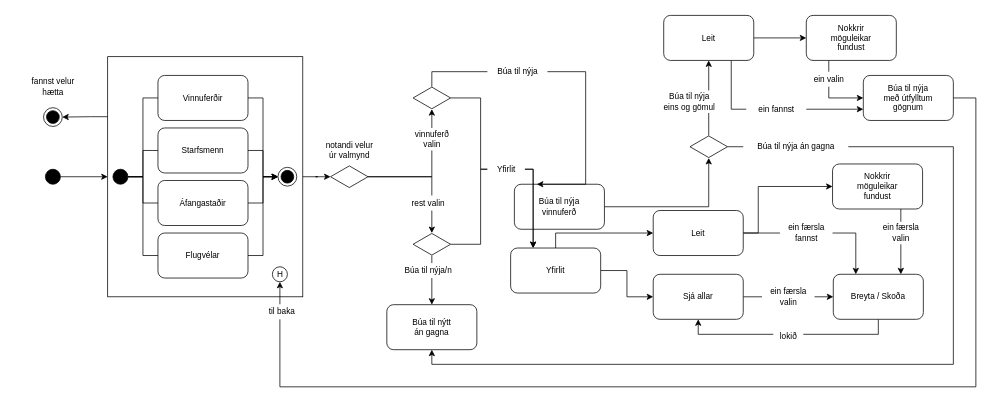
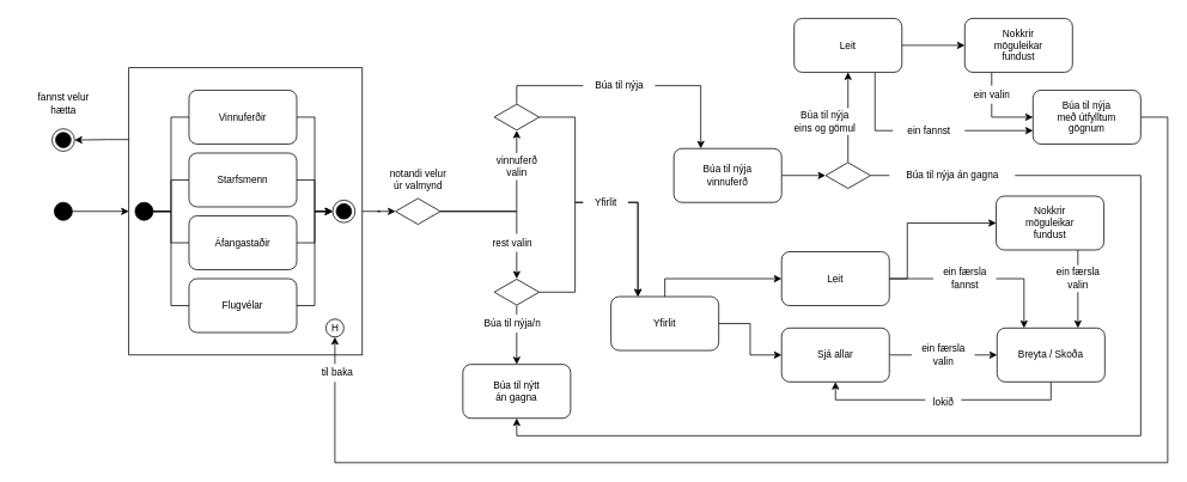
  <mxCell id="0" />
  <mxCell id="1" parent="0" />
  <mxCell id="2" style="edgeStyle=orthogonalEdgeStyle;rounded=0;orthogonalLoop=1;jettySize=auto;html=1;fontSize=11;" edge="1" parent="1" source="3" target="32"><mxGeometry relative="1" as="geometry" /></mxCell>
  <mxCell id="3" value="" style="rounded=0;whiteSpace=wrap;html=1;strokeColor=#000000;fillColor=none;fontSize=11;" vertex="1" parent="1"><mxGeometry x="143" y="75" width="260" height="320" as="geometry" /></mxCell>
  <mxCell id="4" value="" style="ellipse;html=1;shape=endState;fillColor=#000000;strokeColor=#000000;fontSize=11;aspect=fixed;" parent="1" vertex="1"><mxGeometry x="57.5" y="143" width="25" height="25" as="geometry" /></mxCell>
  <mxCell id="5" style="edgeStyle=orthogonalEdgeStyle;rounded=0;orthogonalLoop=1;jettySize=auto;html=1;fontSize=11;" edge="1" parent="1" source="6" target="51"><mxGeometry relative="1" as="geometry"><Array as="points"><mxPoint x="350" y="130" /><mxPoint x="350" y="235" /></Array></mxGeometry></mxCell>
  <mxCell id="6" value="" style="rounded=1;whiteSpace=wrap;html=1;fontSize=11;" parent="1" vertex="1"><mxGeometry x="210" y="100" width="120" height="60" as="geometry" /></mxCell>
  <mxCell id="7" value="Vinnuferðir" style="text;html=1;strokeColor=none;fillColor=none;align=center;verticalAlign=middle;whiteSpace=wrap;rounded=0;fontSize=11;" parent="1" vertex="1"><mxGeometry x="250" y="120" width="40" height="20" as="geometry" /></mxCell>
  <mxCell id="8" style="edgeStyle=orthogonalEdgeStyle;rounded=0;orthogonalLoop=1;jettySize=auto;html=1;fontSize=11;" edge="1" parent="1" source="9" target="51"><mxGeometry relative="1" as="geometry" /></mxCell>
  <mxCell id="9" value="" style="rounded=1;whiteSpace=wrap;html=1;fontSize=11;" parent="1" vertex="1"><mxGeometry x="210" y="170" width="120" height="60" as="geometry" /></mxCell>
  <mxCell id="10" value="Starfsmenn" style="text;html=1;strokeColor=none;fillColor=none;align=center;verticalAlign=middle;whiteSpace=wrap;rounded=0;fontSize=11;" parent="1" vertex="1"><mxGeometry x="250" y="190" width="40" height="20" as="geometry" /></mxCell>
  <mxCell id="11" style="edgeStyle=orthogonalEdgeStyle;rounded=0;orthogonalLoop=1;jettySize=auto;html=1;fontSize=11;" edge="1" parent="1" source="12" target="51"><mxGeometry relative="1" as="geometry" /></mxCell>
  <mxCell id="12" value="" style="rounded=1;whiteSpace=wrap;html=1;fontSize=11;" parent="1" vertex="1"><mxGeometry x="210" y="240" width="120" height="60" as="geometry" /></mxCell>
  <mxCell id="13" value="Áfangastaðir" style="text;html=1;strokeColor=none;fillColor=none;align=center;verticalAlign=middle;whiteSpace=wrap;rounded=0;fontSize=11;" parent="1" vertex="1"><mxGeometry x="250" y="260" width="40" height="20" as="geometry" /></mxCell>
  <mxCell id="14" style="edgeStyle=orthogonalEdgeStyle;rounded=0;orthogonalLoop=1;jettySize=auto;html=1;fontSize=11;" edge="1" parent="1" source="15" target="51"><mxGeometry relative="1" as="geometry"><Array as="points"><mxPoint x="350" y="340" /><mxPoint x="350" y="235" /></Array></mxGeometry></mxCell>
  <mxCell id="15" value="" style="rounded=1;whiteSpace=wrap;html=1;fontSize=11;" parent="1" vertex="1"><mxGeometry x="210" y="310" width="120" height="60" as="geometry" /></mxCell>
  <mxCell id="16" value="Flugvélar" style="text;html=1;strokeColor=none;fillColor=none;align=center;verticalAlign=middle;whiteSpace=wrap;rounded=0;fontSize=11;" parent="1" vertex="1"><mxGeometry x="250" y="330" width="40" height="20" as="geometry" /></mxCell>
  <mxCell id="17" style="edgeStyle=orthogonalEdgeStyle;rounded=0;orthogonalLoop=1;jettySize=auto;html=1;entryX=0;entryY=0.5;entryDx=0;entryDy=0;endArrow=classic;endFill=1;fontSize=11;" edge="1" parent="1" source="19" target="22"><mxGeometry relative="1" as="geometry" /></mxCell>
  <mxCell id="18" style="edgeStyle=orthogonalEdgeStyle;rounded=0;orthogonalLoop=1;jettySize=auto;html=1;entryX=0;entryY=0.5;entryDx=0;entryDy=0;endArrow=classic;endFill=1;fontSize=11;" edge="1" parent="1" source="19" target="25"><mxGeometry relative="1" as="geometry"><Array as="points"><mxPoint x="740" y="310" /></Array></mxGeometry></mxCell>
  <mxCell id="19" value="Yfirlit" style="rounded=1;whiteSpace=wrap;html=1;fontSize=11;" parent="1" vertex="1"><mxGeometry x="680" y="330" width="120" height="60" as="geometry" /></mxCell>
  <mxCell id="20" value="Búa til nýtt&lt;br&gt;án gagna" style="rounded=1;whiteSpace=wrap;html=1;fontSize=11;" parent="1" vertex="1"><mxGeometry x="515" y="405.5" width="120" height="60" as="geometry" /></mxCell>
  <mxCell id="21" style="edgeStyle=orthogonalEdgeStyle;rounded=0;orthogonalLoop=1;jettySize=auto;html=1;entryX=0;entryY=0.5;entryDx=0;entryDy=0;endArrow=classic;endFill=1;fontSize=11;" edge="1" parent="1" source="22" target="29"><mxGeometry relative="1" as="geometry" /></mxCell>
  <mxCell id="22" value="Sjá allar" style="rounded=1;whiteSpace=wrap;html=1;fontSize=11;" parent="1" vertex="1"><mxGeometry x="870" y="365" width="120" height="60" as="geometry" /></mxCell>
  <mxCell id="23" style="edgeStyle=orthogonalEdgeStyle;rounded=0;orthogonalLoop=1;jettySize=auto;html=1;endArrow=classic;endFill=1;fontSize=11;" edge="1" parent="1" source="25"><mxGeometry relative="1" as="geometry"><mxPoint x="1140" y="365" as="targetPoint" /><Array as="points"><mxPoint x="1140" y="310" /><mxPoint x="1140" y="365" /></Array></mxGeometry></mxCell>
  <mxCell id="24" style="edgeStyle=orthogonalEdgeStyle;rounded=0;orthogonalLoop=1;jettySize=auto;html=1;entryX=0;entryY=0.5;entryDx=0;entryDy=0;endArrow=classic;endFill=1;fontSize=11;" edge="1" parent="1" source="25" target="27"><mxGeometry relative="1" as="geometry"><Array as="points"><mxPoint x="1010" y="310" /><mxPoint x="1010" y="248" /></Array></mxGeometry></mxCell>
  <mxCell id="25" value="Leit" style="rounded=1;whiteSpace=wrap;html=1;fontSize=11;" parent="1" vertex="1"><mxGeometry x="870" y="280" width="120" height="60" as="geometry" /></mxCell>
  <mxCell id="26" style="edgeStyle=orthogonalEdgeStyle;rounded=0;orthogonalLoop=1;jettySize=auto;html=1;entryX=0.75;entryY=0;entryDx=0;entryDy=0;endArrow=classic;endFill=1;fontSize=11;" edge="1" parent="1" source="27" target="29"><mxGeometry relative="1" as="geometry"><Array as="points"><mxPoint x="1200" y="305" /><mxPoint x="1200" y="305" /></Array></mxGeometry></mxCell>
  <mxCell id="27" value="Nokkrir&lt;br&gt;möguleikar&lt;br&gt;fundust" style="rounded=1;whiteSpace=wrap;html=1;fontSize=11;" parent="1" vertex="1"><mxGeometry x="1109" y="218" width="120" height="60" as="geometry" /></mxCell>
  <mxCell id="28" style="edgeStyle=orthogonalEdgeStyle;rounded=0;orthogonalLoop=1;jettySize=auto;html=1;entryX=0.5;entryY=1;entryDx=0;entryDy=0;endArrow=classic;endFill=1;fontSize=11;" edge="1" parent="1" source="29" target="22"><mxGeometry relative="1" as="geometry"><Array as="points"><mxPoint x="1170" y="445" /><mxPoint x="930" y="445" /></Array></mxGeometry></mxCell>
  <mxCell id="29" value="Breyta / Skoða" style="rounded=1;whiteSpace=wrap;html=1;fontSize=11;fillColor=#FFFFFF;" parent="1" vertex="1"><mxGeometry x="1110" y="365" width="120" height="60" as="geometry" /></mxCell>
  <mxCell id="30" style="edgeStyle=orthogonalEdgeStyle;rounded=0;orthogonalLoop=1;jettySize=auto;html=1;fontSize=11;" parent="1" source="32" target="40" edge="1"><mxGeometry relative="1" as="geometry" /></mxCell>
  <mxCell id="31" style="edgeStyle=orthogonalEdgeStyle;rounded=0;orthogonalLoop=1;jettySize=auto;html=1;fontSize=11;" parent="1" source="32" target="37" edge="1"><mxGeometry relative="1" as="geometry" /></mxCell>
  <mxCell id="32" value="" style="html=1;whiteSpace=wrap;aspect=fixed;shape=isoRectangle;fontSize=11;" parent="1" vertex="1"><mxGeometry x="440" y="220" width="50" height="30" as="geometry" /></mxCell>
  <mxCell id="33" style="edgeStyle=orthogonalEdgeStyle;rounded=0;orthogonalLoop=1;jettySize=auto;html=1;fontSize=11;" parent="1" source="34" target="43" edge="1"><mxGeometry relative="1" as="geometry" /></mxCell>
- <mxCell id="34" value="Búa til nýja&lt;br style=&quot;font-size: 11px;&quot;&gt;vinnuferð" style="rounded=1;whiteSpace=wrap;html=1;fontSize=11;" parent="1" vertex="1"><mxGeometry x="685" y="245" width="120" height="60" as="geometry" /></mxCell>
+ <mxCell id="34" value="Búa til nýja&lt;br style=&quot;font-size: 11px;&quot;&gt;vinnuferð" style="rounded=1;whiteSpace=wrap;html=1;fontSize=11;" parent="1" vertex="1"><mxGeometry x="750" y="165" width="120" height="60" as="geometry" /></mxCell>
  <mxCell id="35" style="edgeStyle=orthogonalEdgeStyle;rounded=0;orthogonalLoop=1;jettySize=auto;html=1;entryX=0.25;entryY=0;entryDx=0;entryDy=0;endArrow=classic;endFill=1;fontSize=11;" edge="1" parent="1" source="37" target="19"><mxGeometry relative="1" as="geometry"><Array as="points"><mxPoint x="640" y="130" /><mxPoint x="640" y="225" /><mxPoint x="710" y="225" /></Array></mxGeometry></mxCell>
  <mxCell id="36" style="edgeStyle=orthogonalEdgeStyle;rounded=0;orthogonalLoop=1;jettySize=auto;html=1;entryX=0.25;entryY=0;entryDx=0;entryDy=0;endArrow=classic;endFill=1;fontSize=11;" edge="1" parent="1" source="37" target="34"><mxGeometry relative="1" as="geometry"><Array as="points"><mxPoint x="575" y="95" /><mxPoint x="780" y="95" /></Array></mxGeometry></mxCell>
  <mxCell id="37" value="" style="html=1;whiteSpace=wrap;aspect=fixed;shape=isoRectangle;fontSize=11;" parent="1" vertex="1"><mxGeometry x="550" y="115" width="50" height="30" as="geometry" /></mxCell>
  <mxCell id="38" style="edgeStyle=orthogonalEdgeStyle;rounded=0;orthogonalLoop=1;jettySize=auto;html=1;entryX=0.5;entryY=0;entryDx=0;entryDy=0;fontSize=11;" parent="1" source="40" target="20" edge="1"><mxGeometry relative="1" as="geometry" /></mxCell>
  <mxCell id="39" style="edgeStyle=orthogonalEdgeStyle;rounded=0;orthogonalLoop=1;jettySize=auto;html=1;entryX=0.25;entryY=0;entryDx=0;entryDy=0;endArrow=classic;endFill=1;fontSize=11;" edge="1" parent="1" source="40" target="19"><mxGeometry relative="1" as="geometry"><Array as="points"><mxPoint x="640" y="325" /><mxPoint x="640" y="225" /><mxPoint x="710" y="225" /></Array></mxGeometry></mxCell>
  <mxCell id="40" value="" style="html=1;whiteSpace=wrap;aspect=fixed;shape=isoRectangle;fontSize=11;" parent="1" vertex="1"><mxGeometry x="550" y="310" width="50" height="30" as="geometry" /></mxCell>
  <mxCell id="41" style="edgeStyle=orthogonalEdgeStyle;rounded=0;orthogonalLoop=1;jettySize=auto;html=1;entryX=0.5;entryY=1;entryDx=0;entryDy=0;endArrow=classic;endFill=1;fontSize=11;" edge="1" parent="1" source="43" target="20"><mxGeometry relative="1" as="geometry"><Array as="points"><mxPoint x="1270" y="195" /><mxPoint x="1270" y="485" /><mxPoint x="575" y="485" /></Array></mxGeometry></mxCell>
  <mxCell id="42" style="edgeStyle=orthogonalEdgeStyle;rounded=0;orthogonalLoop=1;jettySize=auto;html=1;endArrow=classic;endFill=1;fontSize=11;" edge="1" parent="1" source="43" target="68"><mxGeometry relative="1" as="geometry" /></mxCell>
  <mxCell id="43" value="" style="html=1;whiteSpace=wrap;aspect=fixed;shape=isoRectangle;fontSize=11;" parent="1" vertex="1"><mxGeometry x="919" y="180" width="50" height="30" as="geometry" /></mxCell>
  <mxCell id="44" style="edgeStyle=orthogonalEdgeStyle;rounded=0;orthogonalLoop=1;jettySize=auto;html=1;fontSize=11;" edge="1" parent="1" source="45" target="3"><mxGeometry relative="1" as="geometry" /></mxCell>
  <mxCell id="45" value="" style="ellipse;whiteSpace=wrap;html=1;aspect=fixed;rounded=0;fillColor=#000000;fontSize=11;" vertex="1" parent="1"><mxGeometry x="60" y="225" width="20" height="20" as="geometry" /></mxCell>
  <mxCell id="46" style="edgeStyle=orthogonalEdgeStyle;rounded=0;orthogonalLoop=1;jettySize=auto;html=1;entryX=0;entryY=0.5;entryDx=0;entryDy=0;fontSize=11;endArrow=none;endFill=0;" edge="1" parent="1" source="50" target="6"><mxGeometry relative="1" as="geometry" /></mxCell>
  <mxCell id="47" style="edgeStyle=orthogonalEdgeStyle;rounded=0;orthogonalLoop=1;jettySize=auto;html=1;entryX=0;entryY=0.5;entryDx=0;entryDy=0;fontSize=11;endArrow=none;endFill=0;" edge="1" parent="1" source="50" target="9"><mxGeometry relative="1" as="geometry" /></mxCell>
  <mxCell id="48" style="edgeStyle=orthogonalEdgeStyle;rounded=0;orthogonalLoop=1;jettySize=auto;html=1;fontSize=11;endArrow=none;endFill=0;" edge="1" parent="1" source="50" target="12"><mxGeometry relative="1" as="geometry" /></mxCell>
  <mxCell id="49" style="edgeStyle=orthogonalEdgeStyle;rounded=0;orthogonalLoop=1;jettySize=auto;html=1;entryX=0;entryY=0.5;entryDx=0;entryDy=0;fontSize=11;endArrow=none;endFill=0;" edge="1" parent="1" source="50" target="15"><mxGeometry relative="1" as="geometry" /></mxCell>
  <mxCell id="50" value="" style="ellipse;whiteSpace=wrap;html=1;aspect=fixed;rounded=0;fillColor=#000000;fontSize=11;" vertex="1" parent="1"><mxGeometry x="150" y="225" width="20" height="20" as="geometry" /></mxCell>
  <mxCell id="51" value="" style="ellipse;html=1;shape=endState;fillColor=#000000;strokeColor=#000000;fontSize=11;" vertex="1" parent="1"><mxGeometry x="370" y="222.5" width="25" height="25" as="geometry" /></mxCell>
  <mxCell id="52" value="fannst velur&lt;br&gt;hætta" style="text;html=1;align=center;verticalAlign=middle;resizable=0;points=[];;autosize=1;fontSize=11;fillColor=#ffffff;" vertex="1" parent="1"><mxGeometry x="20" y="100" width="100" height="30" as="geometry" /></mxCell>
  <mxCell id="53" style="edgeStyle=orthogonalEdgeStyle;rounded=0;orthogonalLoop=1;jettySize=auto;html=1;entryX=1;entryY=0.5;entryDx=0;entryDy=0;fontSize=11;" edge="1" parent="1" source="3" target="4"><mxGeometry relative="1" as="geometry"><Array as="points"><mxPoint x="120" y="155" /><mxPoint x="120" y="155" /></Array></mxGeometry></mxCell>
  <mxCell id="54" value="H" style="ellipse;whiteSpace=wrap;html=1;aspect=fixed;rounded=0;fillColor=none;fontSize=11;" vertex="1" parent="1"><mxGeometry x="362.5" y="355" width="20" height="20" as="geometry" /></mxCell>
  <mxCell id="55" value="notandi velur&lt;br&gt;úr valmynd" style="text;html=1;align=center;verticalAlign=middle;resizable=0;points=[];;autosize=1;fontSize=11;fillColor=#ffffff;" vertex="1" parent="1"><mxGeometry x="415" y="185" width="100" height="30" as="geometry" /></mxCell>
  <mxCell id="56" value="vinnuferð&lt;br&gt;valin" style="text;html=1;align=center;verticalAlign=middle;resizable=0;points=[];;autosize=1;fontSize=11;fillColor=#ffffff;" vertex="1" parent="1"><mxGeometry x="540" y="170" width="70" height="30" as="geometry" /></mxCell>
  <mxCell id="57" value="rest valin" style="text;html=1;align=center;verticalAlign=middle;resizable=0;points=[];;autosize=1;fontSize=11;fillColor=#ffffff;" vertex="1" parent="1"><mxGeometry x="535" y="260" width="70" height="20" as="geometry" /></mxCell>
  <mxCell id="58" value="Búa til nýja" style="text;html=1;align=center;verticalAlign=middle;resizable=0;points=[];;autosize=1;fontSize=11;fillColor=#ffffff;" vertex="1" parent="1"><mxGeometry x="649" y="84" width="80" height="20" as="geometry" /></mxCell>
  <mxCell id="59" value="Yfirlit" style="text;html=1;align=center;verticalAlign=middle;resizable=0;points=[];;autosize=1;fontSize=11;fillColor=#ffffff;" vertex="1" parent="1"><mxGeometry x="649" y="215" width="50" height="20" as="geometry" /></mxCell>
  <mxCell id="60" value="Búa til nýja/n" style="text;html=1;align=center;verticalAlign=middle;resizable=0;points=[];;autosize=1;fontSize=11;fillColor=#ffffff;" vertex="1" parent="1"><mxGeometry x="525" y="350" width="90" height="20" as="geometry" /></mxCell>
  <mxCell id="61" value="Búa til nýja án gagna" style="text;html=1;align=center;verticalAlign=middle;resizable=0;points=[];;autosize=1;fontSize=11;fillColor=#ffffff;" vertex="1" parent="1"><mxGeometry x="990" y="185" width="140" height="20" as="geometry" /></mxCell>
  <mxCell id="62" value="ein færsla&lt;br&gt;valin" style="text;html=1;align=center;verticalAlign=middle;resizable=0;points=[];;autosize=1;fontSize=11;fillColor=#ffffff;rounded=0;shadow=0;comic=0;glass=0;" vertex="1" parent="1"><mxGeometry x="1015" y="380" width="70" height="30" as="geometry" /></mxCell>
  <mxCell id="63" value="ein færsla&lt;br&gt;fannst" style="text;html=1;align=center;verticalAlign=middle;resizable=0;points=[];;autosize=1;fontSize=11;fillColor=#ffffff;rounded=0;shadow=0;comic=0;glass=0;" vertex="1" parent="1"><mxGeometry x="1039" y="295" width="70" height="30" as="geometry" /></mxCell>
  <mxCell id="64" value="ein færsla&lt;br&gt;valin" style="text;html=1;align=center;verticalAlign=middle;resizable=0;points=[];;autosize=1;fontSize=11;fillColor=#ffffff;rounded=0;shadow=0;comic=0;glass=0;" vertex="1" parent="1"><mxGeometry x="1165" y="295" width="70" height="30" as="geometry" /></mxCell>
  <mxCell id="65" value="Búa til nýja &lt;br&gt;eins og gömul" style="text;html=1;align=center;verticalAlign=middle;resizable=0;points=[];;autosize=1;fontSize=11;fillColor=#ffffff;" vertex="1" parent="1"><mxGeometry x="868" y="120" width="100" height="30" as="geometry" /></mxCell>
  <mxCell id="66" style="edgeStyle=orthogonalEdgeStyle;rounded=0;orthogonalLoop=1;jettySize=auto;html=1;endArrow=classic;endFill=1;fontSize=11;" edge="1" parent="1" source="68" target="70"><mxGeometry relative="1" as="geometry" /></mxCell>
  <mxCell id="67" style="edgeStyle=orthogonalEdgeStyle;rounded=0;orthogonalLoop=1;jettySize=auto;html=1;exitX=0.75;exitY=1;exitDx=0;exitDy=0;entryX=0;entryY=0.75;entryDx=0;entryDy=0;endArrow=classic;endFill=1;fontSize=11;" edge="1" parent="1" source="68" target="72"><mxGeometry relative="1" as="geometry"><Array as="points"><mxPoint x="974" y="145" /></Array></mxGeometry></mxCell>
  <mxCell id="68" value="Leit" style="rounded=1;whiteSpace=wrap;html=1;fontSize=11;" vertex="1" parent="1"><mxGeometry x="884" y="20" width="120" height="60" as="geometry" /></mxCell>
  <mxCell id="69" style="edgeStyle=orthogonalEdgeStyle;rounded=0;orthogonalLoop=1;jettySize=auto;html=1;exitX=0.25;exitY=1;exitDx=0;exitDy=0;entryX=0;entryY=0.5;entryDx=0;entryDy=0;endArrow=classic;endFill=1;fontSize=11;" edge="1" parent="1" source="70" target="72"><mxGeometry relative="1" as="geometry" /></mxCell>
  <mxCell id="70" value="Nokkrir&lt;br&gt;möguleikar&lt;br&gt;fundust" style="rounded=1;whiteSpace=wrap;html=1;fontSize=11;" vertex="1" parent="1"><mxGeometry x="1074" y="20" width="120" height="60" as="geometry" /></mxCell>
  <mxCell id="71" style="edgeStyle=orthogonalEdgeStyle;rounded=0;orthogonalLoop=1;jettySize=auto;html=1;entryX=0.5;entryY=1;entryDx=0;entryDy=0;endArrow=classic;endFill=1;fontSize=11;" edge="1" parent="1" source="72" target="54"><mxGeometry relative="1" as="geometry"><Array as="points"><mxPoint x="1300" y="130" /><mxPoint x="1300" y="515" /><mxPoint x="372" y="515" /></Array></mxGeometry></mxCell>
  <mxCell id="72" value="Búa til nýja&lt;br&gt;með útfylltum&lt;br&gt;gögnum" style="rounded=1;whiteSpace=wrap;html=1;fontSize=11;" vertex="1" parent="1"><mxGeometry x="1150" y="100" width="120" height="60" as="geometry" /></mxCell>
  <mxCell id="73" value="ein fannst" style="text;html=1;align=center;verticalAlign=middle;resizable=0;points=[];;autosize=1;fontSize=11;fillColor=#ffffff;" vertex="1" parent="1"><mxGeometry x="994" y="135" width="80" height="20" as="geometry" /></mxCell>
  <mxCell id="74" value="ein valin" style="text;html=1;align=center;verticalAlign=middle;resizable=0;points=[];;autosize=1;fontSize=11;fillColor=#ffffff;" vertex="1" parent="1"><mxGeometry x="1069" y="95" width="70" height="20" as="geometry" /></mxCell>
  <mxCell id="75" value="lokið" style="text;html=1;align=center;verticalAlign=middle;resizable=0;points=[];;autosize=1;fontSize=11;fillColor=#ffffff;rounded=0;shadow=0;comic=0;glass=0;" vertex="1" parent="1"><mxGeometry x="1030" y="438" width="40" height="20" as="geometry" /></mxCell>
  <mxCell id="76" value="til baka" style="text;html=1;align=center;verticalAlign=middle;resizable=0;points=[];;autosize=1;fontSize=11;fillColor=#ffffff;" vertex="1" parent="1"><mxGeometry x="345" y="405" width="60" height="20" as="geometry" /></mxCell>
